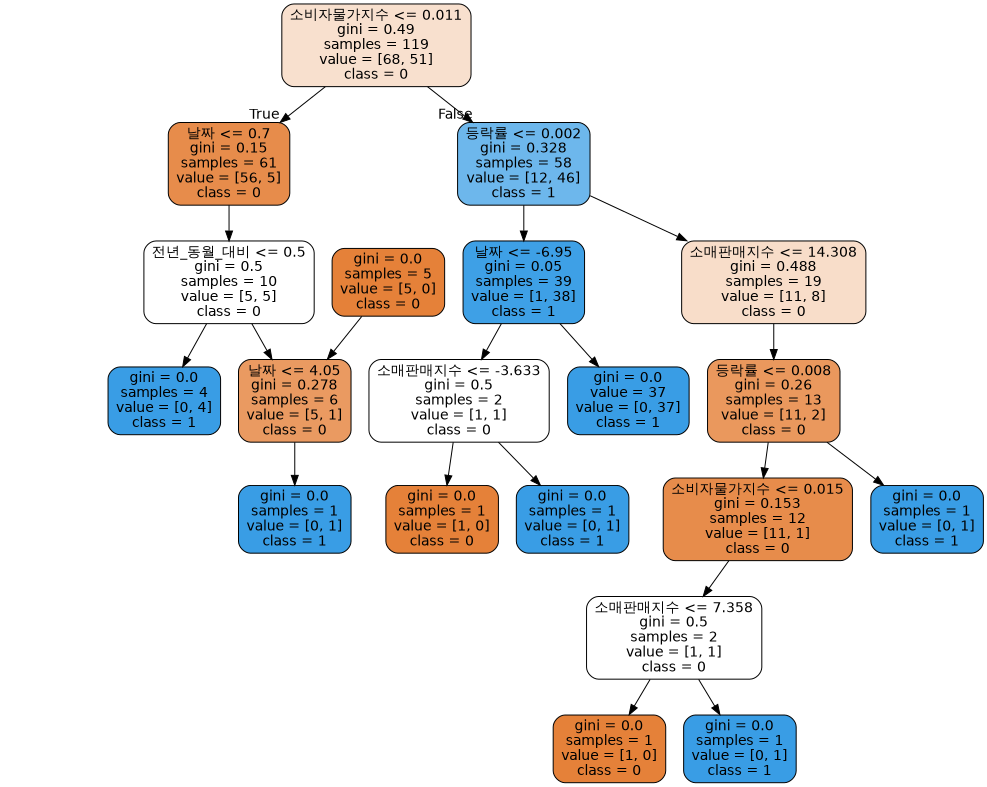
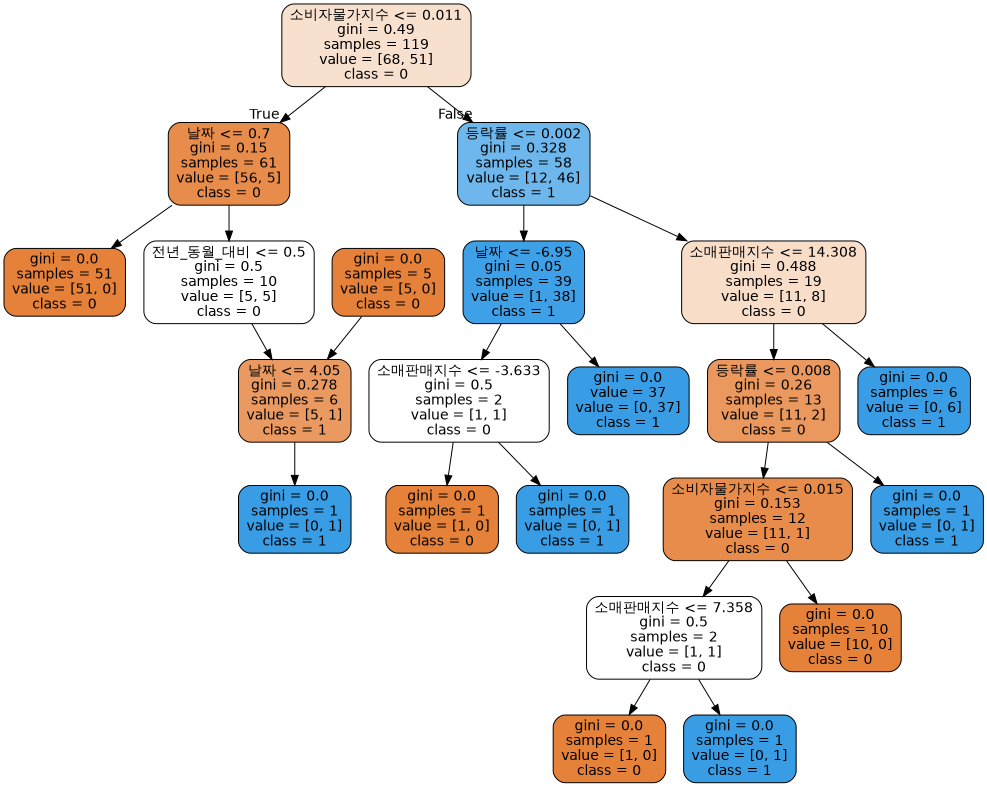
  digraph {
    node [color=black fillcolor="#399de5" fontname=helvetica shape=box style="filled, rounded"]
    edge [fontname=helvetica]
    n1 [fillcolor="#f8e0ce" label="소비자물가지수 <= 0.011\ngini = 0.49\nsamples = 119\nvalue = [68, 51]\nclass = 0"]
    n2 [fillcolor="#e78c4b" label="날짜 <= 0.7\ngini = 0.15\nsamples = 61\nvalue = [56, 5]\nclass = 0"]
    n3 [fillcolor="#6db7ec" label="등락률 <= 0.002\ngini = 0.328\nsamples = 58\nvalue = [12, 46]\nclass = 1"]
+   n4 [fillcolor="#e58139" label="gini = 0.0\nsamples = 51\nvalue = [51, 0]\nclass = 0"]
    n5 [fillcolor="#ffffff" label="전년_동월_대비 <= 0.5\ngini = 0.5\nsamples = 10\nvalue = [5, 5]\nclass = 0"]
    n6 [fillcolor="#3ea0e6" label="날짜 <= -6.95\ngini = 0.05\nsamples = 39\nvalue = [1, 38]\nclass = 1"]
    n7 [fillcolor="#f8ddc9" label="소매판매지수 <= 14.308\ngini = 0.488\nsamples = 19\nvalue = [11, 8]\nclass = 0"]
-   n8 [fillcolor="#ea9a61" label="날짜 <= 4.05\ngini = 0.278\nsamples = 6\nvalue = [5, 1]\nclass = 0"]
-   n9 [label="gini = 0.0\nsamples = 4\nvalue = [0, 4]\nclass = 1"]
+   n8 [fillcolor="#ea9a61" label="날짜 <= 4.05\ngini = 0.278\nsamples = 6\nvalue = [5, 1]\nclass = 1"]
    n10 [label="gini = 0.0\nsamples = 1\nvalue = [0, 1]\nclass = 1"]
    n11 [fillcolor="#e58139" label="gini = 0.0\nsamples = 5\nvalue = [5, 0]\nclass = 0"]
    n12 [fillcolor="#ffffff" label="소매판매지수 <= -3.633\ngini = 0.5\nsamples = 2\nvalue = [1, 1]\nclass = 0"]
    n13 [label="gini = 0.0\nvalue = 37\nvalue = [0, 37]\nclass = 1"]
    n14 [fillcolor="#ea985d" label="등락률 <= 0.008\ngini = 0.26\nsamples = 13\nvalue = [11, 2]\nclass = 0"]
+   n15 [label="gini = 0.0\nsamples = 6\nvalue = [0, 6]\nclass = 1"]
    n16 [fillcolor="#e58139" label="gini = 0.0\nsamples = 1\nvalue = [1, 0]\nclass = 0"]
    n17 [label="gini = 0.0\nsamples = 1\nvalue = [0, 1]\nclass = 1"]
    n18 [fillcolor="#e78c4b" label="소비자물가지수 <= 0.015\ngini = 0.153\nsamples = 12\nvalue = [11, 1]\nclass = 0"]
    n19 [label="gini = 0.0\nsamples = 1\nvalue = [0, 1]\nclass = 1"]
    n20 [fillcolor="#ffffff" label="소매판매지수 <= 7.358\ngini = 0.5\nsamples = 2\nvalue = [1, 1]\nclass = 0"]
+   n21 [fillcolor="#e58139" label="gini = 0.0\nsamples = 10\nvalue = [10, 0]\nclass = 0"]
    n22 [fillcolor="#e58139" label="gini = 0.0\nsamples = 1\nvalue = [1, 0]\nclass = 0"]
    n23 [label="gini = 0.0\nsamples = 1\nvalue = [0, 1]\nclass = 1"]
    n1 -> n2 [headlabel=True labelangle=45 labeldistance=2.5]
    n1 -> n3 [headlabel=False labelangle=-45 labeldistance=2.5]
+   n2 -> n4
    n2 -> n5
    n3 -> n6
    n3 -> n7
    n5 -> n8
-   n5 -> n9
    n6 -> n12
    n6 -> n13
    n7 -> n14
+   n7 -> n15
    n8 -> n10
    n11 -> n8
    n12 -> n16
    n12 -> n17
    n14 -> n18
    n14 -> n19
    n18 -> n20
+   n18 -> n21
    n20 -> n22
    n20 -> n23
  }
